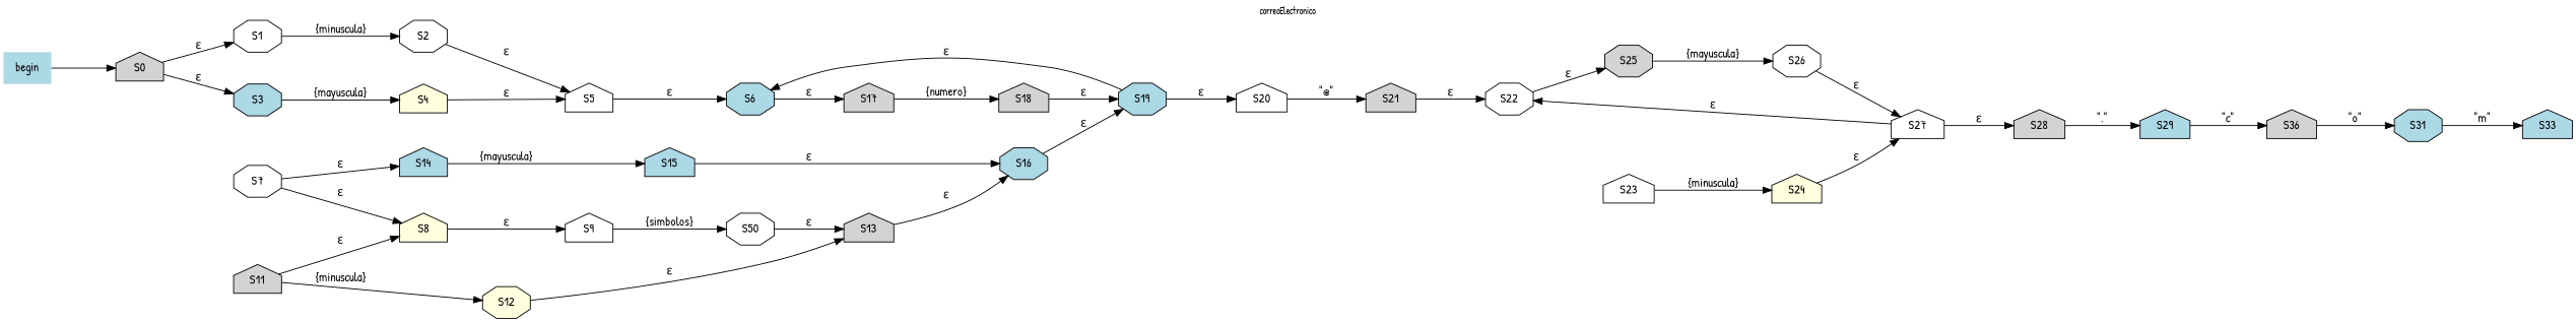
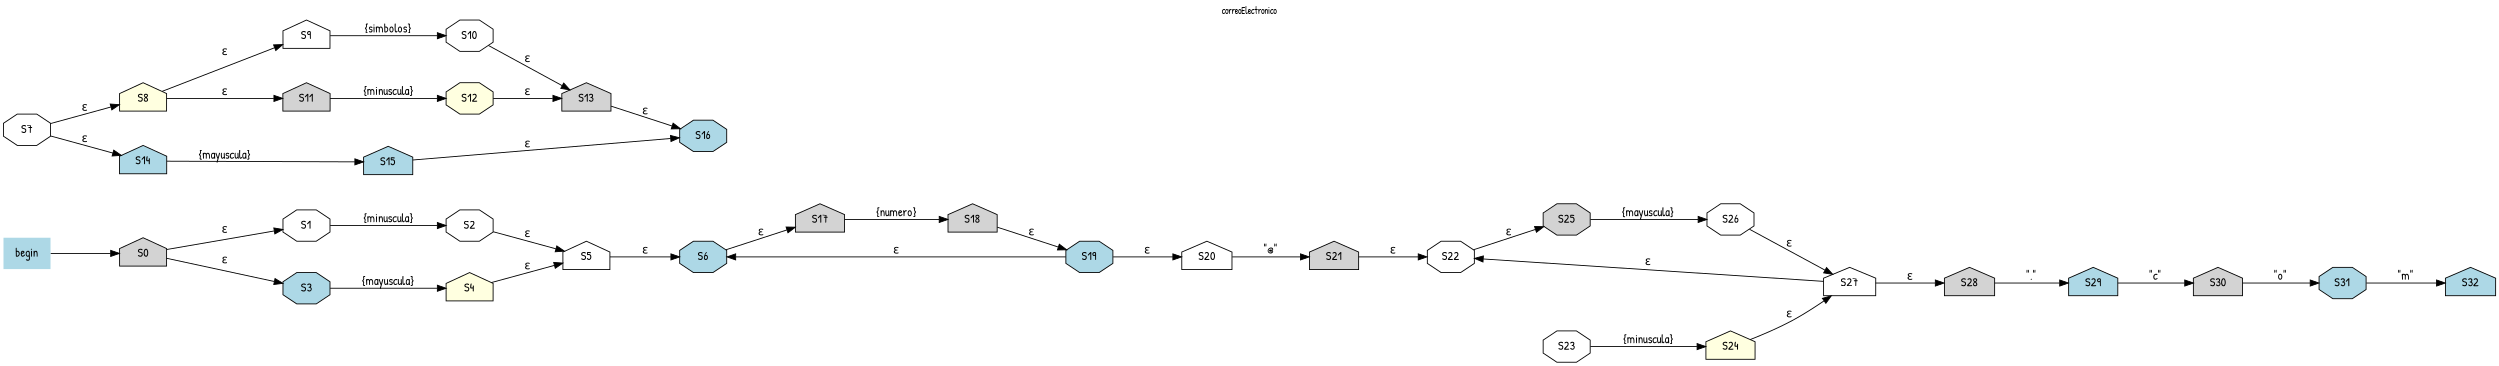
  digraph {
    fontname="Patrick Hand"
    fontsize=10
    label=correoElectronico
    labelloc=t
    nodesep=0.5
    rankdir=LR
    ranksep=1
    node [fillcolor=white fontname="Patrick Hand" shape=house style=filled]
    edge [fontname="Patrick Hand"]
    begin [fillcolor=lightblue shape=none]
    S0 [fillcolor=lightgrey]
    S1 [shape=octagon]
    S3 [fillcolor=lightblue shape=octagon]
-   S32 [fillcolor=lightblue label=S33]
+   S32 [fillcolor=lightblue]
    S2 [shape=octagon]
    S4 [fillcolor=lightyellow]
    S5
    S6 [fillcolor=lightblue shape=octagon]
    S17 [fillcolor=lightgrey]
    S7 [shape=octagon]
    S8 [fillcolor=lightyellow]
    S14 [fillcolor=lightblue]
    S18 [fillcolor=lightgrey]
    S9
    S11 [fillcolor=lightgrey]
    S15 [fillcolor=lightblue]
-   S10 [shape=octagon label=S50]
+   S10 [shape=octagon]
    S12 [fillcolor=lightyellow shape=octagon]
    S13 [fillcolor=lightgrey]
    S16 [fillcolor=lightblue shape=octagon]
    S19 [fillcolor=lightblue shape=octagon]
    S20
    S21 [fillcolor=lightgrey]
    S22 [shape=octagon]
    S25 [fillcolor=lightgrey shape=octagon]
-   S23
+   S23 [shape=octagon]
    S24 [fillcolor=lightyellow]
    S26 [shape=octagon]
    S27
    S28 [fillcolor=lightgrey]
    S29 [fillcolor=lightblue]
-   S30 [fillcolor=lightgrey label=S36]
+   S30 [fillcolor=lightgrey]
    S31 [fillcolor=lightblue shape=octagon]
    begin -> S0
    S0 -> S1 [label="ε"]
    S0 -> S3 [label="ε"]
    S1 -> S2 [label="{minuscula}"]
    S3 -> S4 [label="{mayuscula}"]
    S2 -> S5 [label="ε"]
    S4 -> S5 [label="ε"]
    S5 -> S6 [label="ε"]
    S6 -> S17 [label="ε"]
    S17 -> S18 [label="{numero}"]
    S7 -> S8 [label="ε"]
    S7 -> S14 [label="ε"]
    S8 -> S9 [label="ε"]
-   S11 -> S8 [label="ε"]
+   S8 -> S11 [label="ε"]
    S14 -> S15 [label="{mayuscula}"]
    S18 -> S19 [label="ε"]
    S9 -> S10 [label="{simbolos}"]
    S11 -> S12 [label="{minuscula}"]
    S15 -> S16 [label="ε"]
    S10 -> S13 [label="ε"]
    S12 -> S13 [label="ε"]
    S13 -> S16 [label="ε"]
-   S16 -> S19 [label="ε"]
    S19 -> S6 [label="ε"]
    S19 -> S20 [label="ε"]
    S20 -> S21 [label="\"@\""]
    S21 -> S22 [label="ε"]
    S22 -> S25 [label="ε"]
    S25 -> S26 [label="{mayuscula}"]
    S23 -> S24 [label="{minuscula}"]
    S24 -> S27 [label="ε"]
    S26 -> S27 [label="ε"]
    S27 -> S22 [label="ε"]
    S27 -> S28 [label="ε"]
    S28 -> S29 [label="\".\""]
    S29 -> S30 [label="\"c\""]
    S30 -> S31 [label="\"o\""]
    S31 -> S32 [label="\"m\""]
  }
